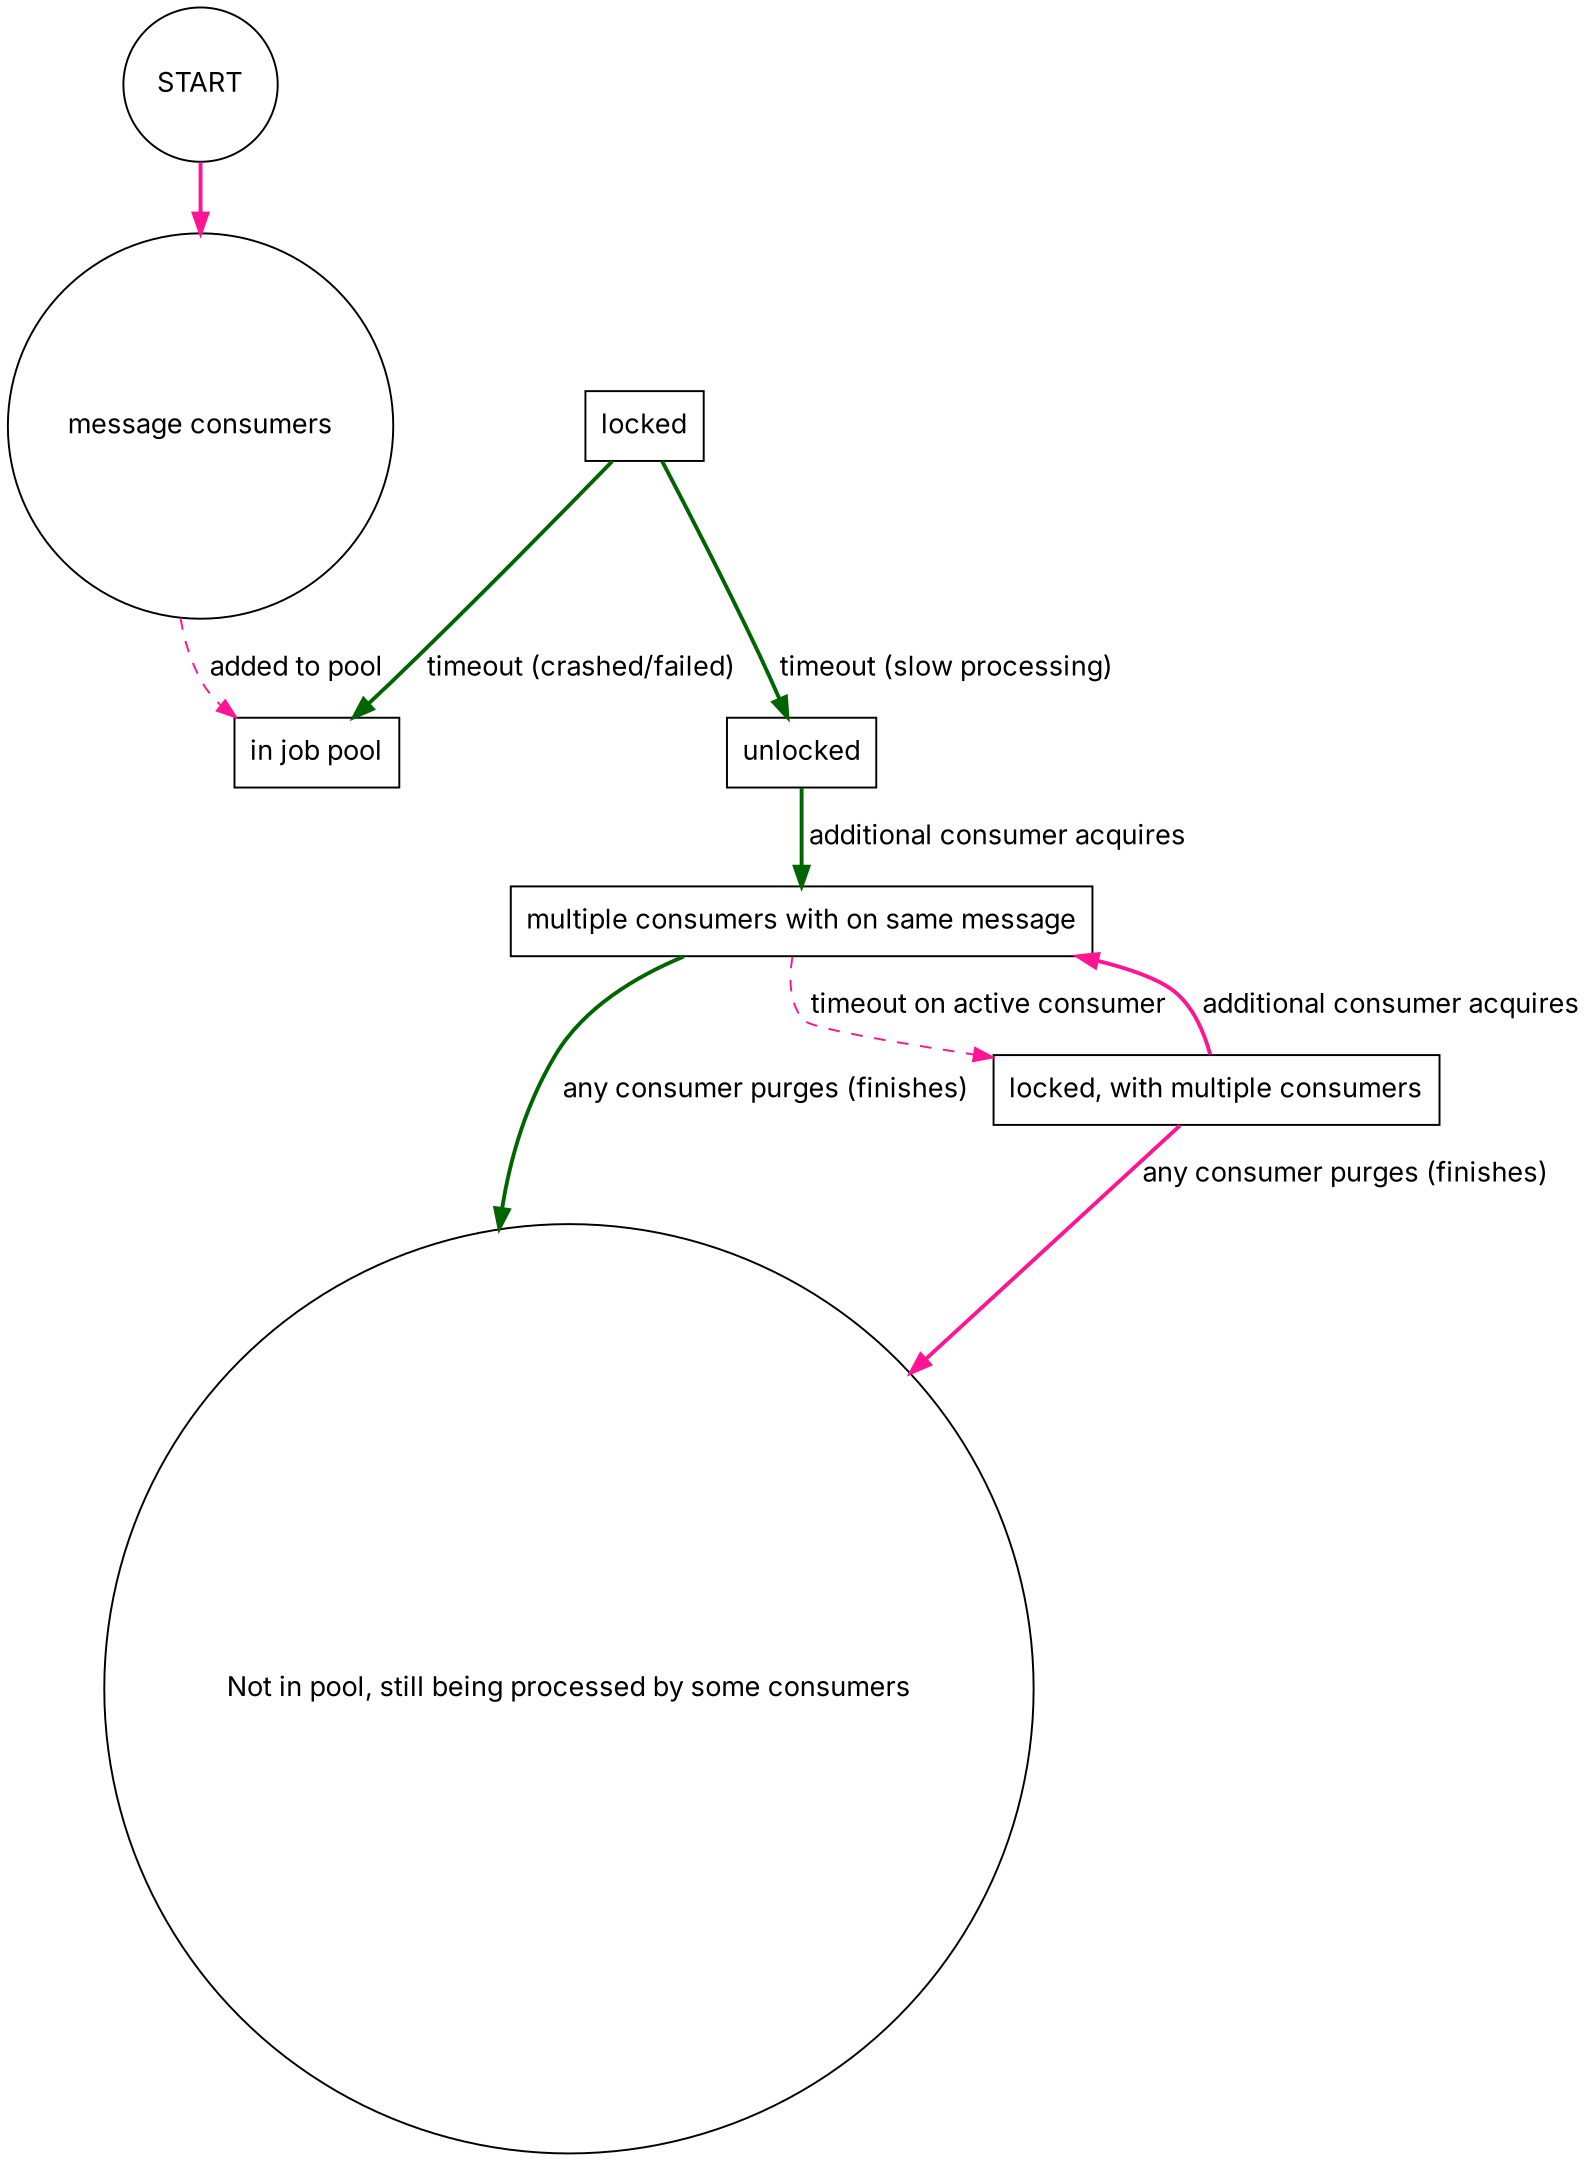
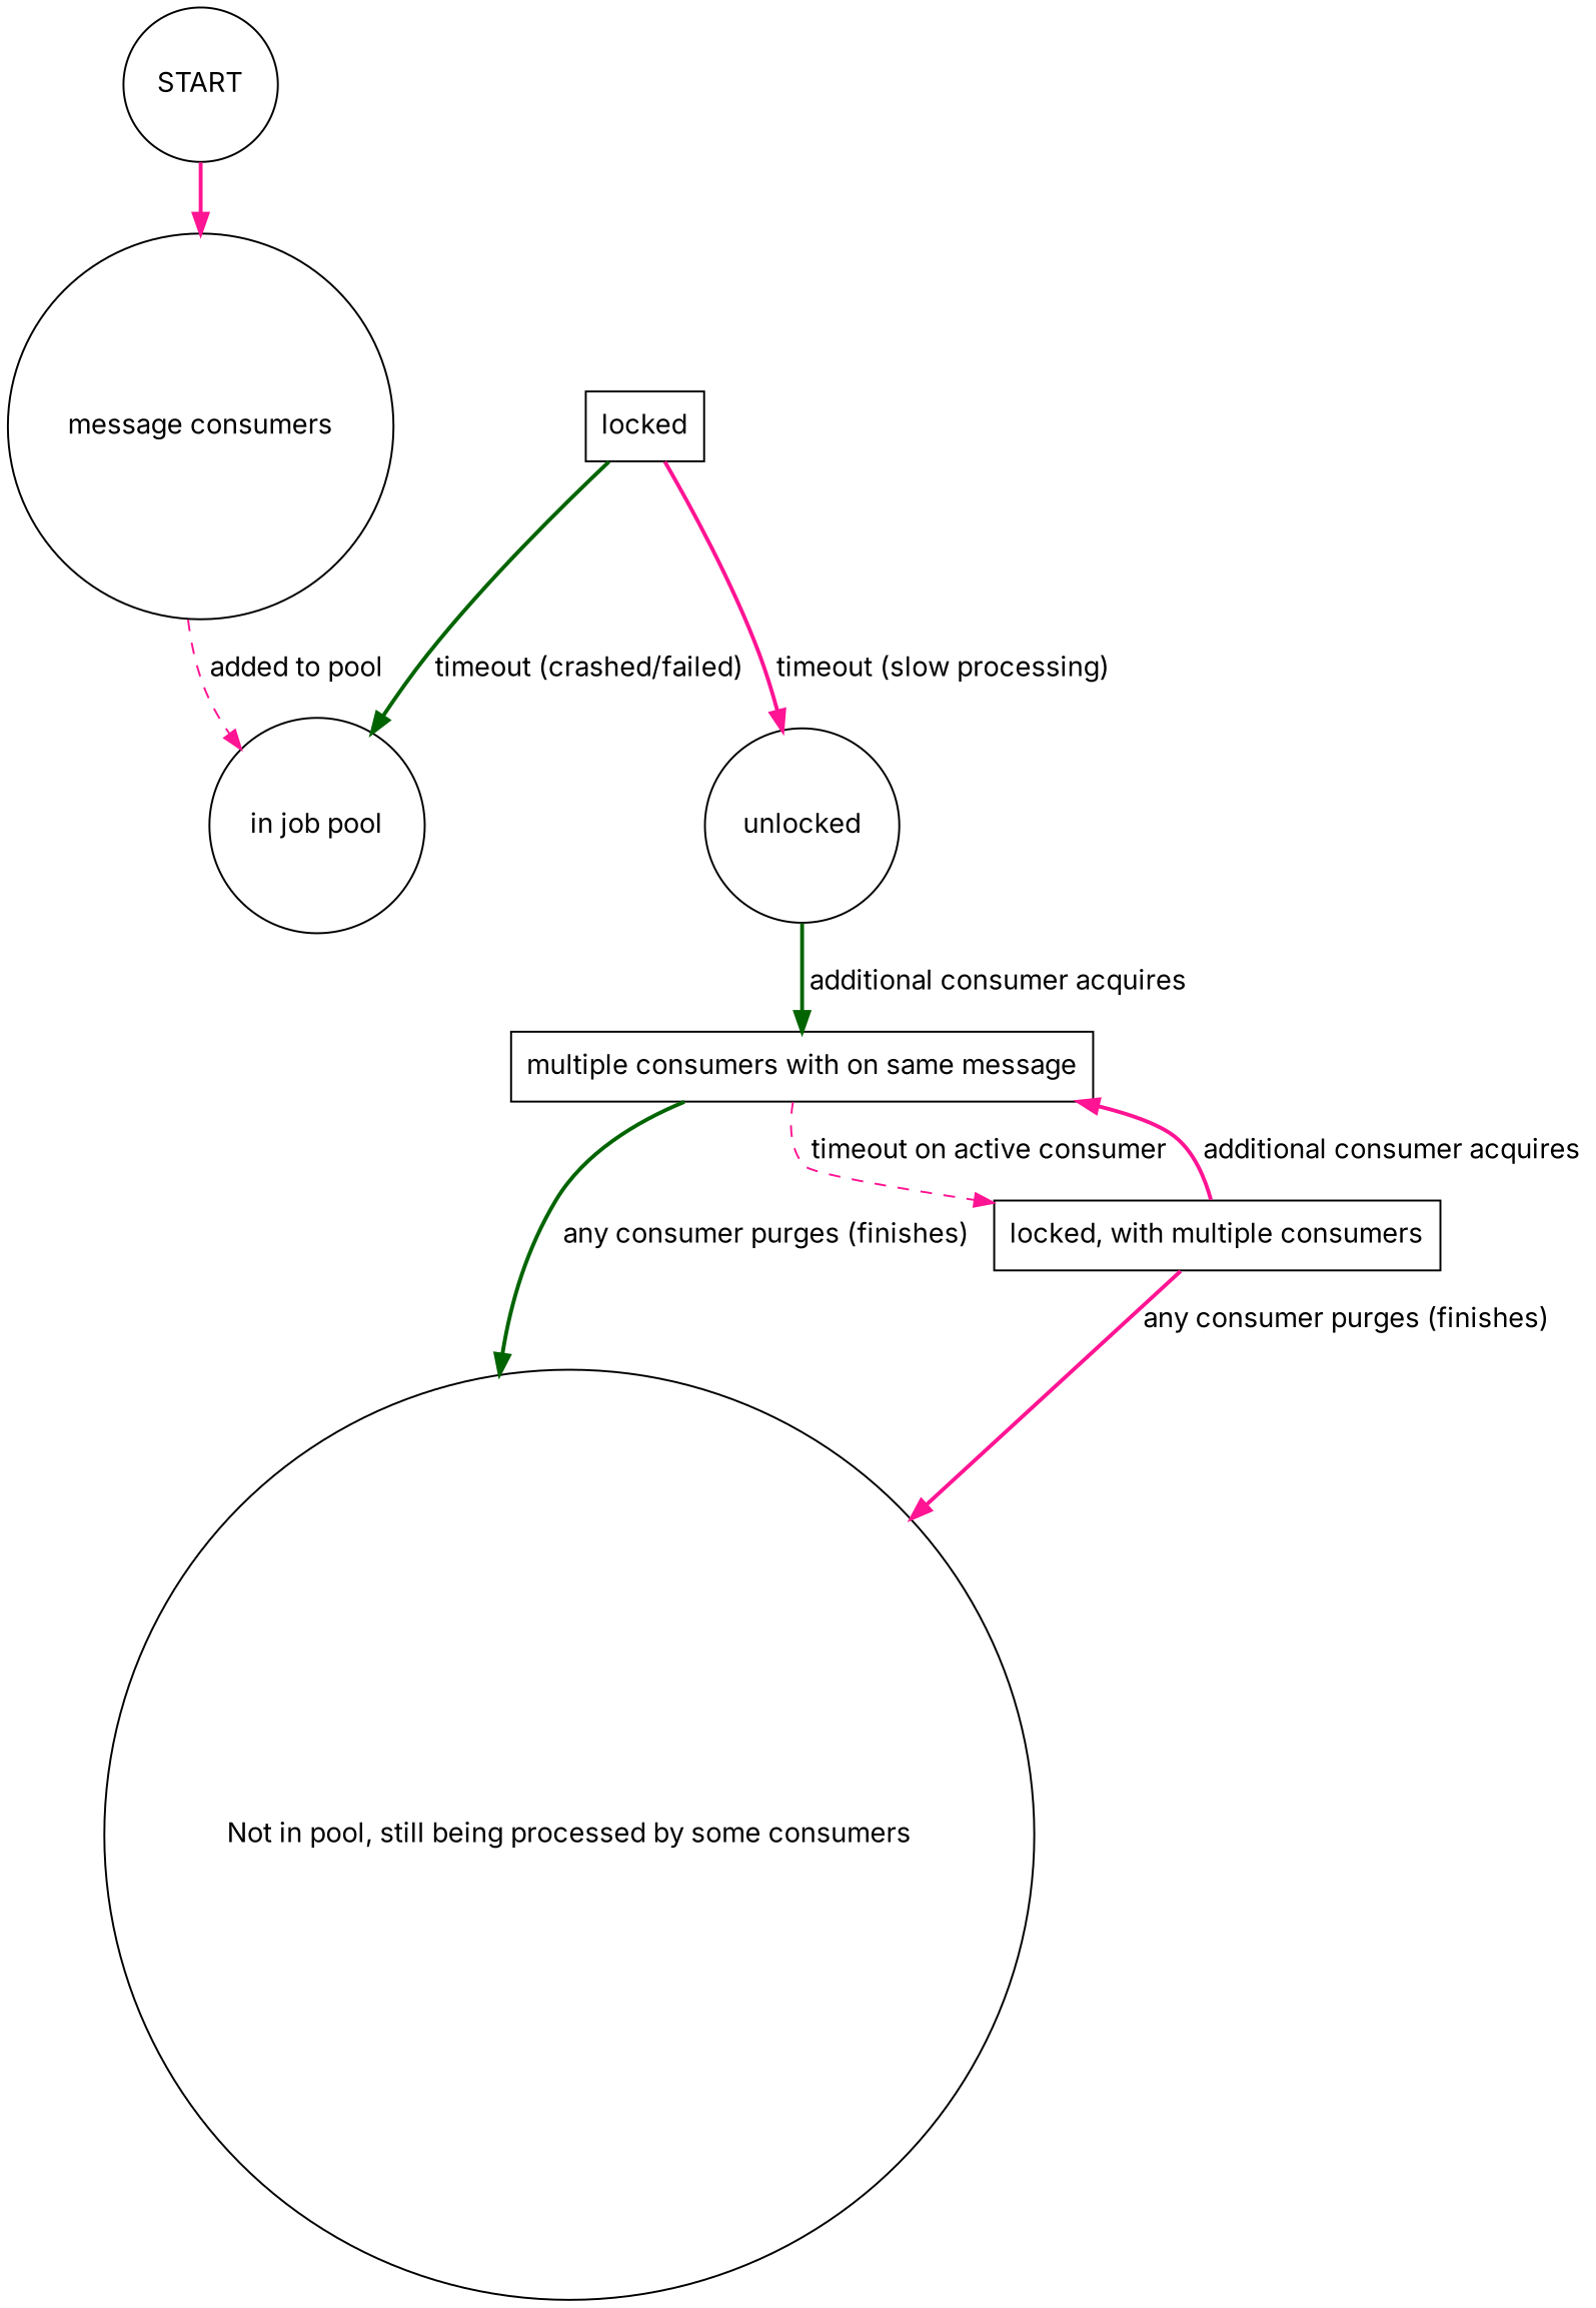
  digraph {
    fontname=Inter
    node [fontname=Inter shape=circle]
    edge [color=deeppink fontname=Inter style=bold]
    n1 [label=START]
    n2 [label="message consumers"]
-   n3 [label="in job pool" shape=box]
+   n3 [label="in job pool"]
    locked [shape=box]
-   unlocked [shape=box]
+   unlocked
    n6 [label="multiple consumers with on same message" shape=box]
    n7 [label="Not in pool, still being processed by some consumers"]
    n8 [label="locked, with multiple consumers" shape=box]
    n1 -> n2
    n2 -> n3 [label=" added to pool " style=dashed]
    locked -> n3 [color=darkgreen label=" timeout (crashed/failed) "]
-   locked -> unlocked [color=darkgreen label=" timeout (slow processing) "]
+   locked -> unlocked [label=" timeout (slow processing) "]
    unlocked -> n6 [color=darkgreen label=" additional consumer acquires "]
    n6 -> n7 [color=darkgreen label=" any consumer purges (finishes) "]
    n6 -> n8 [label=" timeout on active consumer " style=dashed]
    n8 -> n6 [label=" additional consumer acquires "]
    n8 -> n7 [label=" any consumer purges (finishes) "]
  }
